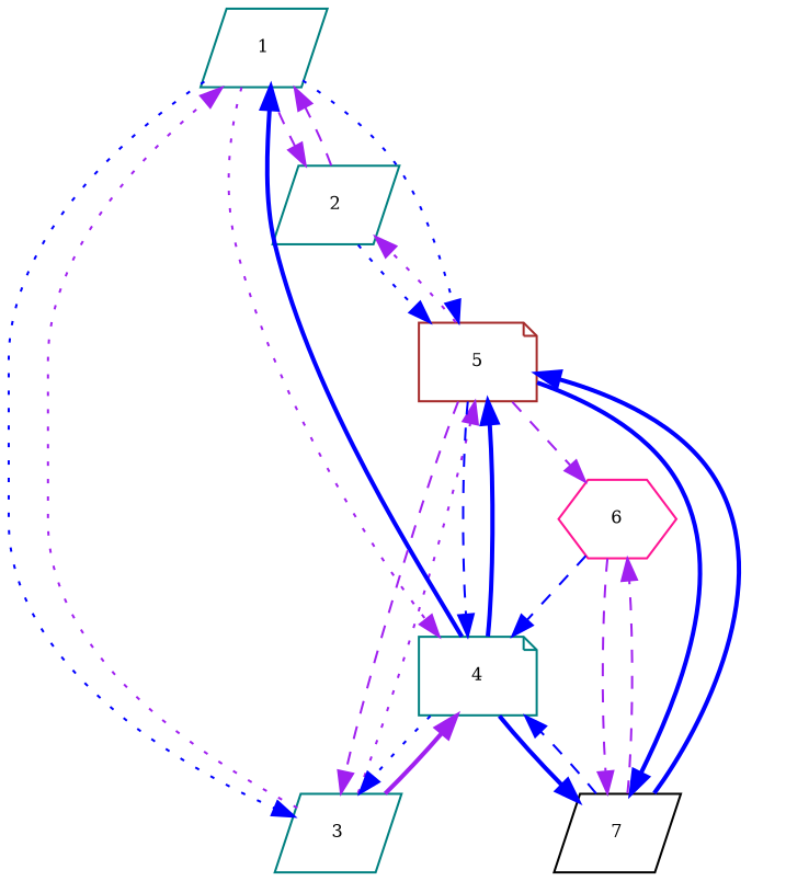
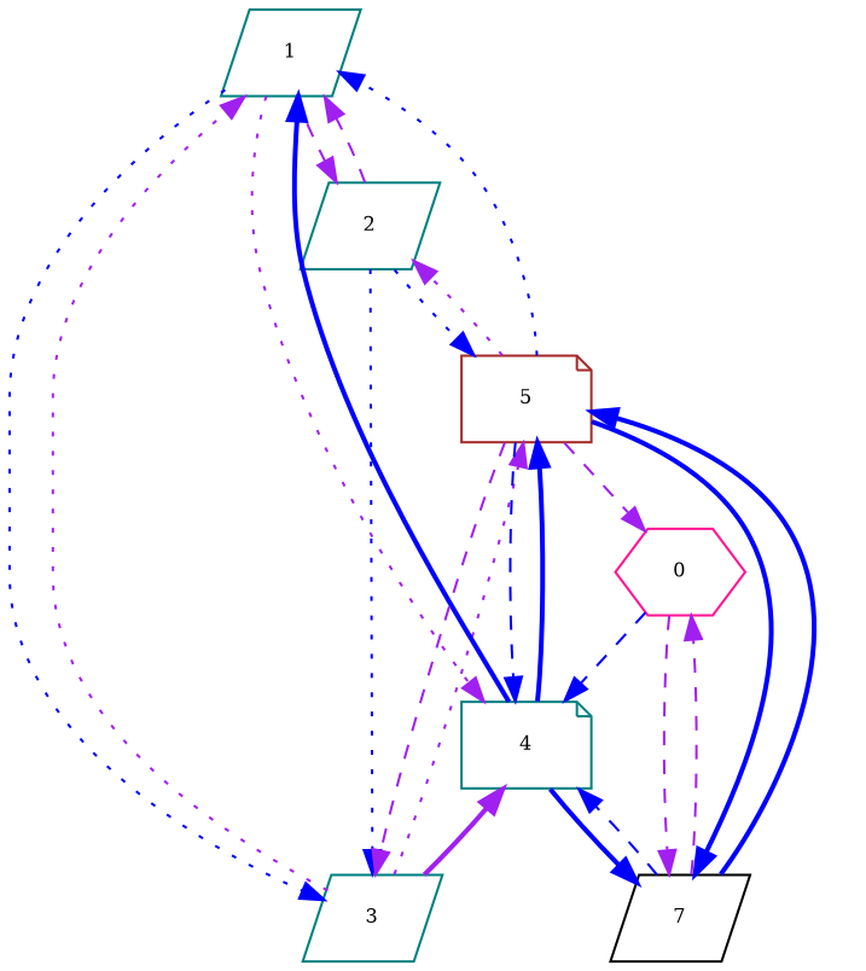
  digraph {
    node [color=teal fontsize=8 shape=parallelogram]
    edge [color=blue fontsize=8 style=dashed]
    n1 [label=1]
    n2 [label=2]
    n3 [label=3]
    n4 [label=4 shape=note]
    n5 [color=brown label=5 shape=note]
    n6 [color=black label=7]
-   n7 [color=deeppink label=6 shape=hexagon]
+   n7 [color=deeppink label=0 shape=hexagon]
    n1 -> n2 [color=purple]
    n1 -> n3 [style=dotted]
    n1 -> n4 [color=purple style=dotted]
-   n1 -> n5 [style=dotted]
+   n5 -> n1 [style=dotted]
    n2 -> n1 [color=purple]
    n2 -> n5 [style=dotted]
    n3 -> n1 [color=purple style=dotted]
    n3 -> n4 [color=purple style=bold]
    n3 -> n5 [color=purple style=dotted]
    n4 -> n1 [style=bold]
-   n4 -> n3 [style=dotted]
+   n2 -> n3 [style=dotted]
    n4 -> n5 [style=bold]
    n4 -> n6 [style=bold]
    n5 -> n2 [color=purple style=dotted]
    n5 -> n3 [color=purple]
    n5 -> n4
    n5 -> n6 [style=bold]
    n5 -> n7 [color=purple]
    n6 -> n4
    n6 -> n5 [style=bold]
    n6 -> n7 [color=purple]
    n7 -> n4
    n7 -> n6 [color=purple]
  }
